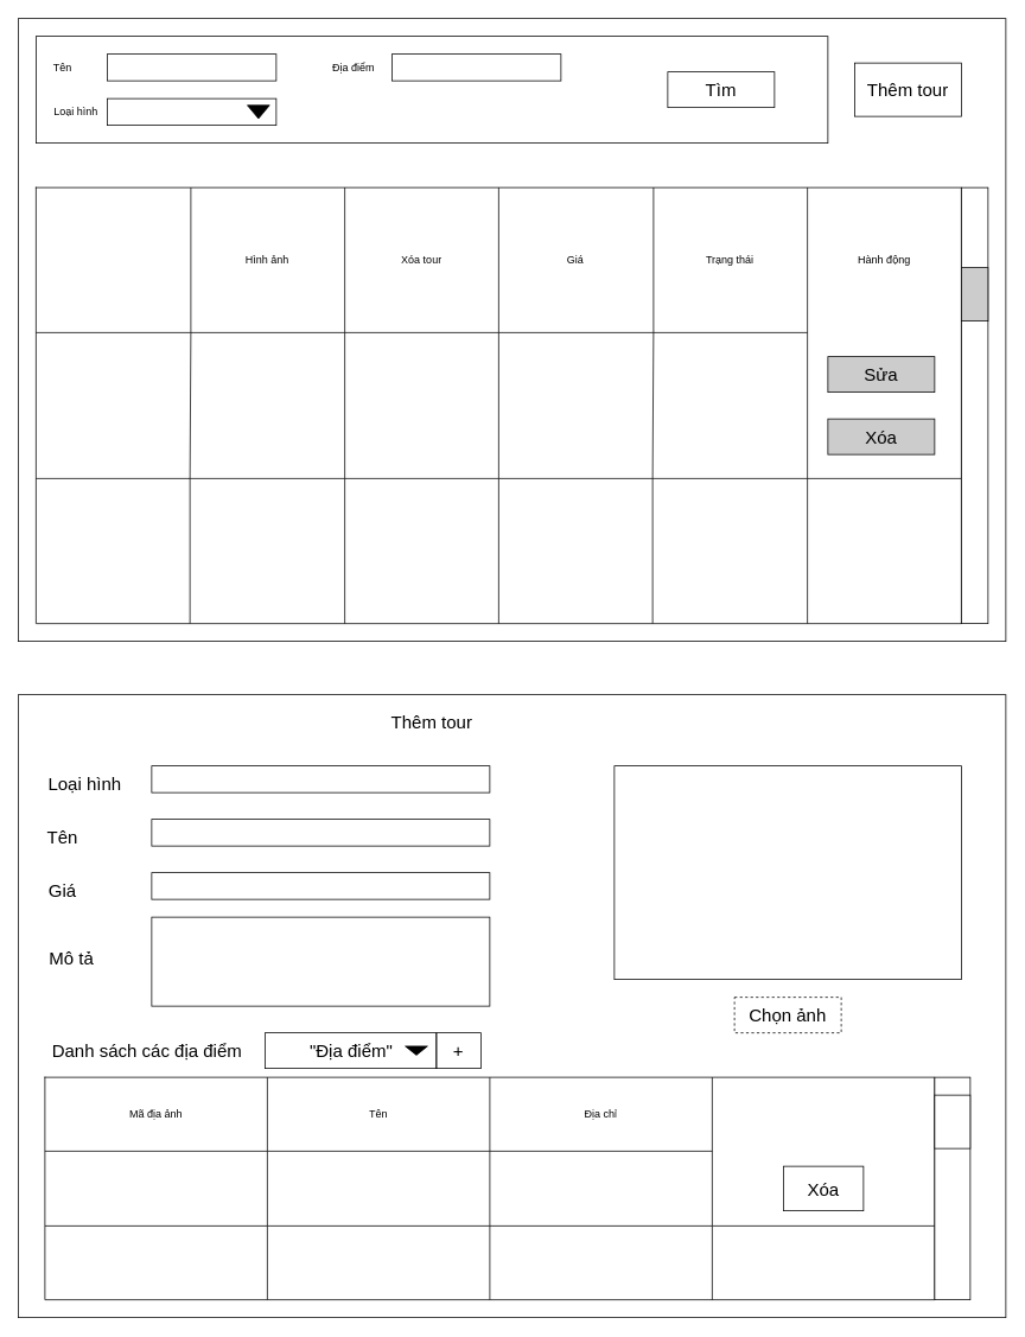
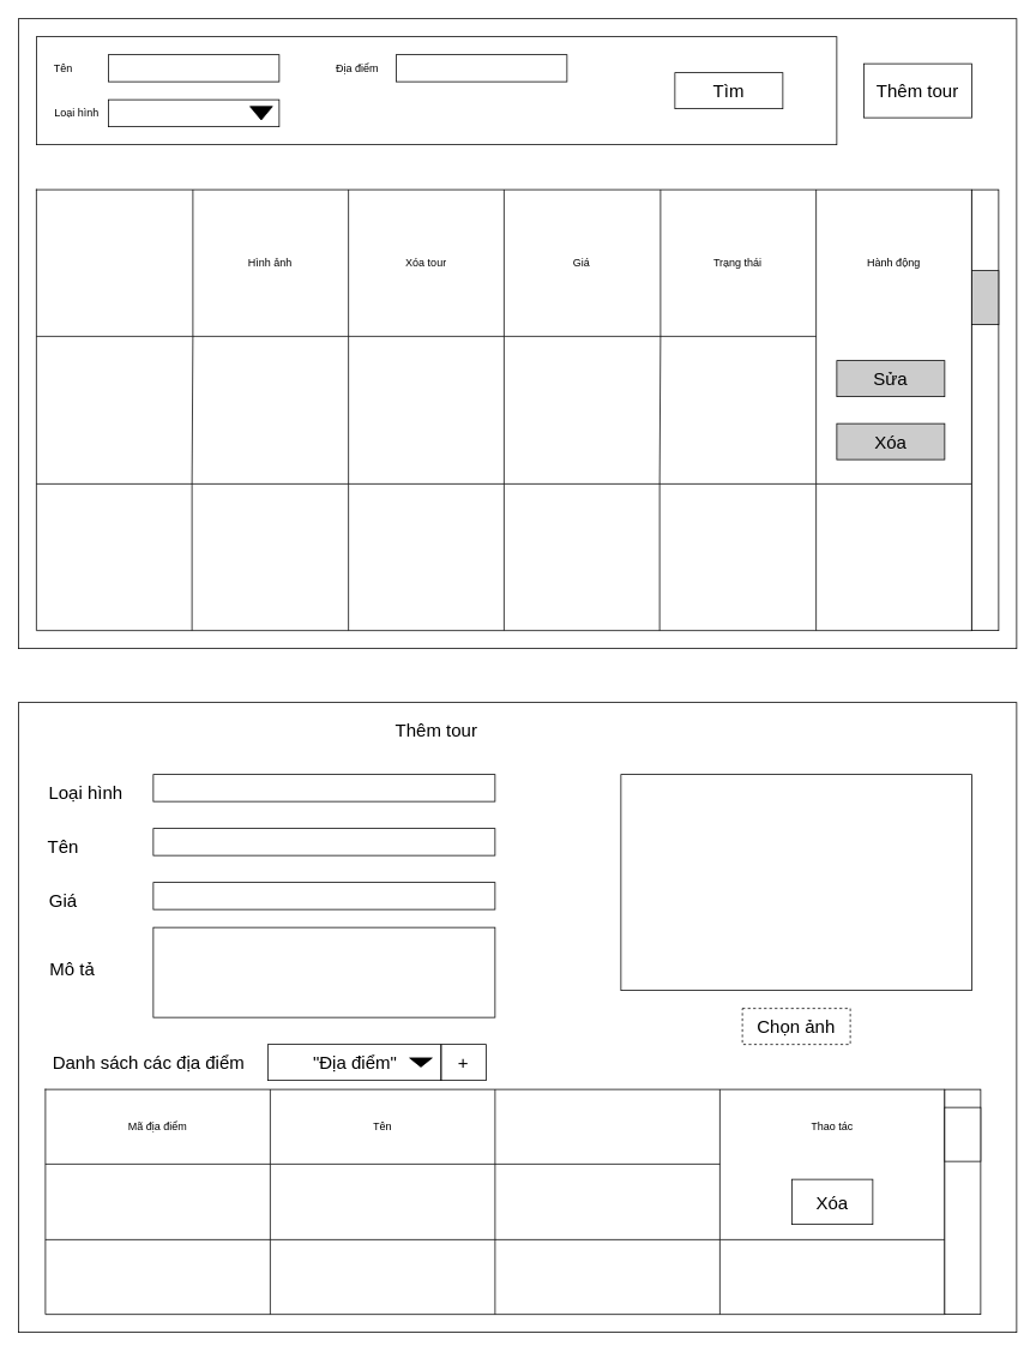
  <mxCell id="0" />
  <mxCell id="1" parent="0" />
  <mxCell id="2" value="" style="rounded=0;whiteSpace=wrap;html=1;" vertex="1" parent="1"><mxGeometry x="20" y="20" width="1110" height="700" as="geometry" /></mxCell>
  <mxCell id="3" value="" style="rounded=0;whiteSpace=wrap;html=1;" vertex="1" parent="1"><mxGeometry x="40" y="40" width="890" height="120" as="geometry" /></mxCell>
  <mxCell id="4" value="" style="rounded=0;whiteSpace=wrap;html=1;" vertex="1" parent="1"><mxGeometry x="120" y="60" width="190" height="30" as="geometry" /></mxCell>
  <mxCell id="5" value="Tên" style="text;html=1;strokeColor=none;fillColor=none;align=center;verticalAlign=middle;whiteSpace=wrap;rounded=0;" vertex="1" parent="1"><mxGeometry x="50" y="65" width="40" height="20" as="geometry" /></mxCell>
  <mxCell id="6" value="" style="rounded=0;whiteSpace=wrap;html=1;" vertex="1" parent="1"><mxGeometry x="120" y="110" width="190" height="30" as="geometry" /></mxCell>
  <mxCell id="7" value="Loại hình" style="text;html=1;strokeColor=none;fillColor=none;align=center;verticalAlign=middle;whiteSpace=wrap;rounded=0;" vertex="1" parent="1"><mxGeometry x="40" y="115" width="90" height="20" as="geometry" /></mxCell>
  <mxCell id="8" value="" style="triangle;whiteSpace=wrap;html=1;rotation=90;fillColor=#000000;" vertex="1" parent="1"><mxGeometry x="282.5" y="112.5" width="15" height="25" as="geometry" /></mxCell>
  <mxCell id="9" value="Địa điểm" style="text;html=1;strokeColor=none;fillColor=none;align=center;verticalAlign=middle;whiteSpace=wrap;rounded=0;" vertex="1" parent="1"><mxGeometry x="347" y="63" width="100" height="25" as="geometry" /></mxCell>
  <mxCell id="10" value="" style="rounded=0;whiteSpace=wrap;html=1;" vertex="1" parent="1"><mxGeometry x="440" y="60" width="190" height="30" as="geometry" /></mxCell>
  <mxCell id="11" value="Tìm" style="rounded=0;whiteSpace=wrap;html=1;fillColor=#FFFFFF;fontSize=20;" vertex="1" parent="1"><mxGeometry x="750" y="80" width="120" height="40" as="geometry" /></mxCell>
  <mxCell id="12" value="Thêm tour" style="rounded=0;whiteSpace=wrap;html=1;fillColor=#FFFFFF;fontSize=20;" vertex="1" parent="1"><mxGeometry x="960" y="70" width="120" height="60" as="geometry" /></mxCell>
  <mxCell id="13" value="" style="shape=table;html=1;whiteSpace=wrap;startSize=0;container=1;collapsible=0;childLayout=tableLayout;fillColor=#FFFFFF;fontSize=20;" vertex="1" parent="1"><mxGeometry x="40" y="210" width="1040" height="490" as="geometry" /></mxCell>
  <mxCell id="14" value="" style="shape=partialRectangle;html=1;whiteSpace=wrap;collapsible=0;dropTarget=0;pointerEvents=0;fillColor=none;top=0;left=0;bottom=0;right=0;points=[[0,0.5],[1,0.5]];portConstraint=eastwest;" vertex="1" parent="13"><mxGeometry width="1040" height="163" as="geometry" /></mxCell>
  <mxCell id="15" value="Hình ảnh" style="shape=partialRectangle;html=1;whiteSpace=wrap;connectable=0;fillColor=none;top=0;left=0;bottom=0;right=0;overflow=hidden;" vertex="1" parent="14"><mxGeometry x="173" width="174" height="163" as="geometry" /></mxCell>
  <mxCell id="16" value="Xóa tour" style="shape=partialRectangle;html=1;whiteSpace=wrap;connectable=0;fillColor=none;top=0;left=0;bottom=0;right=0;overflow=hidden;" vertex="1" parent="14"><mxGeometry x="347" width="173" height="163" as="geometry" /></mxCell>
  <mxCell id="17" value="Giá" style="shape=partialRectangle;html=1;whiteSpace=wrap;connectable=0;fillColor=none;top=0;left=0;bottom=0;right=0;overflow=hidden;" vertex="1" parent="14"><mxGeometry x="520" width="173" height="163" as="geometry" /></mxCell>
  <mxCell id="18" value="Trạng thái" style="shape=partialRectangle;html=1;whiteSpace=wrap;connectable=0;fillColor=none;top=0;left=0;bottom=0;right=0;overflow=hidden;" vertex="1" parent="14"><mxGeometry x="693" width="174" height="163" as="geometry" /></mxCell>
  <mxCell id="19" value="Hành động" style="shape=partialRectangle;html=1;whiteSpace=wrap;connectable=0;fillColor=none;top=0;left=0;bottom=0;right=0;overflow=hidden;" vertex="1" parent="14"><mxGeometry x="867" width="173" height="163" as="geometry" /></mxCell>
  <mxCell id="20" value="" style="shape=partialRectangle;html=1;whiteSpace=wrap;collapsible=0;dropTarget=0;pointerEvents=0;fillColor=none;top=0;left=0;bottom=0;right=0;points=[[0,0.5],[1,0.5]];portConstraint=eastwest;" vertex="1" parent="13"><mxGeometry y="163" width="1040" height="164" as="geometry" /></mxCell>
  <mxCell id="21" value="" style="shape=partialRectangle;html=1;whiteSpace=wrap;connectable=0;fillColor=none;top=0;left=0;bottom=0;right=0;overflow=hidden;" vertex="1" parent="20"><mxGeometry width="173" height="164" as="geometry" /></mxCell>
  <mxCell id="22" style="shape=partialRectangle;html=1;whiteSpace=wrap;connectable=0;fillColor=none;top=0;left=0;bottom=0;right=0;overflow=hidden;" vertex="1" parent="20"><mxGeometry x="173" width="174" height="164" as="geometry" /></mxCell>
  <mxCell id="23" value="" style="shape=partialRectangle;html=1;whiteSpace=wrap;connectable=0;fillColor=none;top=0;left=0;bottom=0;right=0;overflow=hidden;" vertex="1" parent="20"><mxGeometry x="347" width="173" height="164" as="geometry" /></mxCell>
  <mxCell id="24" value="" style="shape=partialRectangle;html=1;whiteSpace=wrap;connectable=0;fillColor=none;top=0;left=0;bottom=0;right=0;overflow=hidden;" vertex="1" parent="20"><mxGeometry x="520" width="173" height="164" as="geometry" /></mxCell>
  <mxCell id="25" style="shape=partialRectangle;html=1;whiteSpace=wrap;connectable=0;fillColor=none;top=0;left=0;bottom=0;right=0;overflow=hidden;" vertex="1" parent="20"><mxGeometry x="693" width="174" height="164" as="geometry" /></mxCell>
  <mxCell id="26" style="shape=partialRectangle;html=1;whiteSpace=wrap;connectable=0;fillColor=none;top=0;left=0;bottom=0;right=0;overflow=hidden;" vertex="1" parent="20"><mxGeometry x="867" width="173" height="164" as="geometry" /></mxCell>
  <mxCell id="27" value="" style="shape=partialRectangle;html=1;whiteSpace=wrap;collapsible=0;dropTarget=0;pointerEvents=0;fillColor=none;top=0;left=0;bottom=0;right=0;points=[[0,0.5],[1,0.5]];portConstraint=eastwest;" vertex="1" parent="13"><mxGeometry y="327" width="1040" height="163" as="geometry" /></mxCell>
  <mxCell id="28" value="" style="shape=partialRectangle;html=1;whiteSpace=wrap;connectable=0;fillColor=none;top=0;left=0;bottom=0;right=0;overflow=hidden;" vertex="1" parent="27"><mxGeometry width="173" height="163" as="geometry" /></mxCell>
  <mxCell id="29" style="shape=partialRectangle;html=1;whiteSpace=wrap;connectable=0;fillColor=none;top=0;left=0;bottom=0;right=0;overflow=hidden;" vertex="1" parent="27"><mxGeometry x="173" width="174" height="163" as="geometry" /></mxCell>
  <mxCell id="30" value="" style="shape=partialRectangle;html=1;whiteSpace=wrap;connectable=0;fillColor=none;top=0;left=0;bottom=0;right=0;overflow=hidden;" vertex="1" parent="27"><mxGeometry x="347" width="173" height="163" as="geometry" /></mxCell>
  <mxCell id="31" value="" style="shape=partialRectangle;html=1;whiteSpace=wrap;connectable=0;fillColor=none;top=0;left=0;bottom=0;right=0;overflow=hidden;" vertex="1" parent="27"><mxGeometry x="520" width="173" height="163" as="geometry" /></mxCell>
  <mxCell id="32" style="shape=partialRectangle;html=1;whiteSpace=wrap;connectable=0;fillColor=none;top=0;left=0;bottom=0;right=0;overflow=hidden;" vertex="1" parent="27"><mxGeometry x="693" width="174" height="163" as="geometry" /></mxCell>
  <mxCell id="33" style="shape=partialRectangle;html=1;whiteSpace=wrap;connectable=0;fillColor=none;top=0;left=0;bottom=0;right=0;overflow=hidden;" vertex="1" parent="27"><mxGeometry x="867" width="173" height="163" as="geometry" /></mxCell>
  <mxCell id="34" value="" style="rounded=0;whiteSpace=wrap;html=1;fillColor=#FFFFFF;fontSize=20;" vertex="1" parent="1"><mxGeometry x="1080" y="210" width="30" height="490" as="geometry" /></mxCell>
  <mxCell id="35" value="" style="rounded=0;whiteSpace=wrap;html=1;fontSize=20;fillColor=#CCCCCC;" vertex="1" parent="1"><mxGeometry x="1080" y="300" width="30" height="60" as="geometry" /></mxCell>
  <mxCell id="36" value="Sửa" style="rounded=0;whiteSpace=wrap;html=1;fillColor=#CCCCCC;fontSize=20;" vertex="1" parent="1"><mxGeometry x="930" y="400" width="120" height="40" as="geometry" /></mxCell>
  <mxCell id="37" value="Xóa" style="rounded=0;whiteSpace=wrap;html=1;fillColor=#CCCCCC;fontSize=20;" vertex="1" parent="1"><mxGeometry x="930" y="470" width="120" height="40" as="geometry" /></mxCell>
  <mxCell id="38" value="" style="rounded=0;whiteSpace=wrap;html=1;" vertex="1" parent="1"><mxGeometry x="20" y="780" width="1110" height="700" as="geometry" /></mxCell>
  <mxCell id="39" value="Thêm tour" style="text;html=1;strokeColor=none;fillColor=none;align=center;verticalAlign=middle;whiteSpace=wrap;rounded=0;fontSize=20;" vertex="1" parent="1"><mxGeometry x="400" y="800" width="170" height="20" as="geometry" /></mxCell>
  <mxCell id="40" value="" style="rounded=0;whiteSpace=wrap;html=1;fontSize=20;fillColor=#FFFFFF;" vertex="1" parent="1"><mxGeometry x="170" y="860" width="380" height="30" as="geometry" /></mxCell>
  <mxCell id="41" value="Loại hình" style="text;html=1;strokeColor=none;fillColor=none;align=center;verticalAlign=middle;whiteSpace=wrap;rounded=0;fontSize=20;" vertex="1" parent="1"><mxGeometry x="40" y="870" width="110" height="20" as="geometry" /></mxCell>
  <mxCell id="42" value="Tên" style="text;html=1;strokeColor=none;fillColor=none;align=center;verticalAlign=middle;whiteSpace=wrap;rounded=0;fontSize=20;" vertex="1" parent="1"><mxGeometry x="50" y="930" width="40" height="20" as="geometry" /></mxCell>
  <mxCell id="43" value="" style="rounded=0;whiteSpace=wrap;html=1;fillColor=#FFFFFF;fontSize=20;" vertex="1" parent="1"><mxGeometry x="170" y="920" width="380" height="30" as="geometry" /></mxCell>
  <mxCell id="44" value="Giá" style="text;html=1;strokeColor=none;fillColor=none;align=center;verticalAlign=middle;whiteSpace=wrap;rounded=0;fontSize=20;" vertex="1" parent="1"><mxGeometry x="50" y="990" width="40" height="20" as="geometry" /></mxCell>
  <mxCell id="45" value="" style="rounded=0;whiteSpace=wrap;html=1;fillColor=#FFFFFF;fontSize=20;" vertex="1" parent="1"><mxGeometry x="170" y="980" width="380" height="30" as="geometry" /></mxCell>
  <mxCell id="46" value="Mô tả" style="text;html=1;strokeColor=none;fillColor=none;align=center;verticalAlign=middle;whiteSpace=wrap;rounded=0;fontSize=20;" vertex="1" parent="1"><mxGeometry x="35" y="1065" width="90" height="20" as="geometry" /></mxCell>
  <mxCell id="47" value="" style="rounded=0;whiteSpace=wrap;html=1;fillColor=#FFFFFF;fontSize=20;" vertex="1" parent="1"><mxGeometry x="170" y="1030" width="380" height="100" as="geometry" /></mxCell>
  <mxCell id="48" value="Danh sách các địa điểm" style="text;html=1;strokeColor=none;fillColor=none;align=center;verticalAlign=middle;whiteSpace=wrap;rounded=0;fontSize=20;" vertex="1" parent="1"><mxGeometry x="20" y="1170" width="290" height="20" as="geometry" /></mxCell>
  <mxCell id="49" value="" style="shape=table;html=1;whiteSpace=wrap;startSize=0;container=1;collapsible=0;childLayout=tableLayout;fillColor=#FFFFFF;fontSize=20;" vertex="1" parent="1"><mxGeometry x="50" y="1210" width="1000" height="250" as="geometry" /></mxCell>
  <mxCell id="50" value="" style="shape=partialRectangle;html=1;whiteSpace=wrap;collapsible=0;dropTarget=0;pointerEvents=0;fillColor=none;top=0;left=0;bottom=0;right=0;points=[[0,0.5],[1,0.5]];portConstraint=eastwest;" vertex="1" parent="49"><mxGeometry width="1000" height="83" as="geometry" /></mxCell>
- <mxCell id="51" value="Mã địa ảnh" style="shape=partialRectangle;html=1;whiteSpace=wrap;connectable=0;fillColor=none;top=0;left=0;bottom=0;right=0;overflow=hidden;" vertex="1" parent="50"><mxGeometry width="250" height="83" as="geometry" /></mxCell>
+ <mxCell id="51" value="Mã địa điểm" style="shape=partialRectangle;html=1;whiteSpace=wrap;connectable=0;fillColor=none;top=0;left=0;bottom=0;right=0;overflow=hidden;" vertex="1" parent="50"><mxGeometry width="250" height="83" as="geometry" /></mxCell>
  <mxCell id="52" value="Tên" style="shape=partialRectangle;html=1;whiteSpace=wrap;connectable=0;fillColor=none;top=0;left=0;bottom=0;right=0;overflow=hidden;" vertex="1" parent="50"><mxGeometry x="250" width="250" height="83" as="geometry" /></mxCell>
- <mxCell id="53" value="Địa chỉ" style="shape=partialRectangle;html=1;whiteSpace=wrap;connectable=0;fillColor=none;top=0;left=0;bottom=0;right=0;overflow=hidden;" vertex="1" parent="50"><mxGeometry x="500" width="250" height="83" as="geometry" /></mxCell>
+ <mxCell id="54" value="Thao tác" style="shape=partialRectangle;html=1;whiteSpace=wrap;connectable=0;fillColor=none;top=0;left=0;bottom=0;right=0;overflow=hidden;" vertex="1" parent="50"><mxGeometry x="750" width="250" height="83" as="geometry" /></mxCell>
  <mxCell id="55" value="" style="shape=partialRectangle;html=1;whiteSpace=wrap;collapsible=0;dropTarget=0;pointerEvents=0;fillColor=none;top=0;left=0;bottom=0;right=0;points=[[0,0.5],[1,0.5]];portConstraint=eastwest;" vertex="1" parent="49"><mxGeometry y="83" width="1000" height="84" as="geometry" /></mxCell>
  <mxCell id="56" value="" style="shape=partialRectangle;html=1;whiteSpace=wrap;connectable=0;fillColor=none;top=0;left=0;bottom=0;right=0;overflow=hidden;" vertex="1" parent="55"><mxGeometry width="250" height="84" as="geometry" /></mxCell>
  <mxCell id="57" value="" style="shape=partialRectangle;html=1;whiteSpace=wrap;connectable=0;fillColor=none;top=0;left=0;bottom=0;right=0;overflow=hidden;" vertex="1" parent="55"><mxGeometry x="250" width="250" height="84" as="geometry" /></mxCell>
  <mxCell id="58" value="" style="shape=partialRectangle;html=1;whiteSpace=wrap;connectable=0;fillColor=none;top=0;left=0;bottom=0;right=0;overflow=hidden;" vertex="1" parent="55"><mxGeometry x="500" width="250" height="84" as="geometry" /></mxCell>
  <mxCell id="59" style="shape=partialRectangle;html=1;whiteSpace=wrap;connectable=0;fillColor=none;top=0;left=0;bottom=0;right=0;overflow=hidden;" vertex="1" parent="55"><mxGeometry x="750" width="250" height="84" as="geometry" /></mxCell>
  <mxCell id="60" value="" style="shape=partialRectangle;html=1;whiteSpace=wrap;collapsible=0;dropTarget=0;pointerEvents=0;fillColor=none;top=0;left=0;bottom=0;right=0;points=[[0,0.5],[1,0.5]];portConstraint=eastwest;" vertex="1" parent="49"><mxGeometry y="167" width="1000" height="83" as="geometry" /></mxCell>
  <mxCell id="61" value="" style="shape=partialRectangle;html=1;whiteSpace=wrap;connectable=0;fillColor=none;top=0;left=0;bottom=0;right=0;overflow=hidden;" vertex="1" parent="60"><mxGeometry width="250" height="83" as="geometry" /></mxCell>
  <mxCell id="62" value="" style="shape=partialRectangle;html=1;whiteSpace=wrap;connectable=0;fillColor=none;top=0;left=0;bottom=0;right=0;overflow=hidden;" vertex="1" parent="60"><mxGeometry x="250" width="250" height="83" as="geometry" /></mxCell>
  <mxCell id="63" value="" style="shape=partialRectangle;html=1;whiteSpace=wrap;connectable=0;fillColor=none;top=0;left=0;bottom=0;right=0;overflow=hidden;" vertex="1" parent="60"><mxGeometry x="500" width="250" height="83" as="geometry" /></mxCell>
  <mxCell id="64" style="shape=partialRectangle;html=1;whiteSpace=wrap;connectable=0;fillColor=none;top=0;left=0;bottom=0;right=0;overflow=hidden;" vertex="1" parent="60"><mxGeometry x="750" width="250" height="83" as="geometry" /></mxCell>
  <mxCell id="65" value="" style="rounded=0;whiteSpace=wrap;html=1;fillColor=#FFFFFF;fontSize=20;" vertex="1" parent="1"><mxGeometry x="1050" y="1210" width="40" height="250" as="geometry" /></mxCell>
  <mxCell id="66" value="" style="rounded=0;whiteSpace=wrap;html=1;fillColor=#FFFFFF;fontSize=20;" vertex="1" parent="1"><mxGeometry x="1050" y="1230" width="40" height="60" as="geometry" /></mxCell>
  <mxCell id="67" value="Xóa" style="rounded=0;whiteSpace=wrap;html=1;fillColor=#FFFFFF;fontSize=20;" vertex="1" parent="1"><mxGeometry x="880" y="1310" width="90" height="50" as="geometry" /></mxCell>
  <mxCell id="68" value="+" style="rounded=0;whiteSpace=wrap;html=1;fillColor=#FFFFFF;fontSize=20;" vertex="1" parent="1"><mxGeometry x="490" y="1160" width="50" height="40" as="geometry" /></mxCell>
  <mxCell id="69" value="Chọn ảnh" style="rounded=0;whiteSpace=wrap;html=1;fillColor=#FFFFFF;fontSize=20;dashed=1;" vertex="1" parent="1"><mxGeometry x="825" y="1120" width="120" height="40" as="geometry" /></mxCell>
  <mxCell id="70" value="" style="rounded=0;whiteSpace=wrap;html=1;fillColor=#FFFFFF;fontSize=20;" vertex="1" parent="1"><mxGeometry x="690" y="860" width="390" height="240" as="geometry" /></mxCell>
  <mxCell id="71" value="&quot;Địa điểm&quot;" style="rounded=0;whiteSpace=wrap;html=1;fillColor=none;fontSize=20;" vertex="1" parent="1"><mxGeometry x="297.5" y="1160" width="192.5" height="40" as="geometry" /></mxCell>
  <mxCell id="72" value="" style="triangle;whiteSpace=wrap;html=1;fontSize=20;rotation=90;fillColor=#000000;" vertex="1" parent="1"><mxGeometry x="462.5" y="1167.5" width="10" height="25" as="geometry" /></mxCell>
